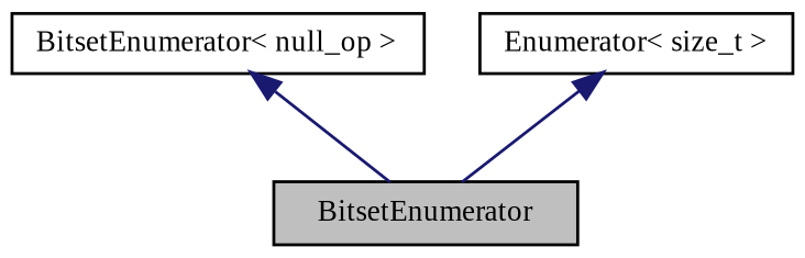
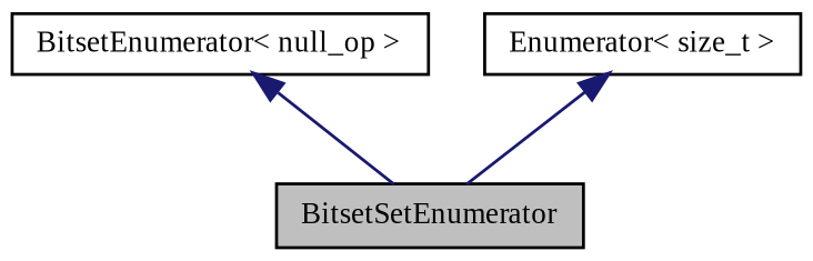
  digraph {
    fontname="Liberation Serif"
    node [color=black fillcolor=white fontname="Liberation Serif" fontsize=10 shape=record style=filled]
    edge [color=midnightblue dir=back fontname="Liberation Serif" fontsize=10 labelfontname=Helvetica labelfontsize=10 style=solid]
-   n1 [fillcolor=grey75 fontcolor=black height=0.2 label=BitsetEnumerator width=0.4]
+   n1 [fillcolor=grey75 fontcolor=black height=0.2 label=BitsetSetEnumerator width=0.4]
    n2 [height=0.2 label="BitsetEnumerator\< null_op \>" width=0.4]
    n3 [height=0.2 label="Enumerator\< size_t \>" width=0.4]
    n2 -> n1
    n3 -> n1
  }
